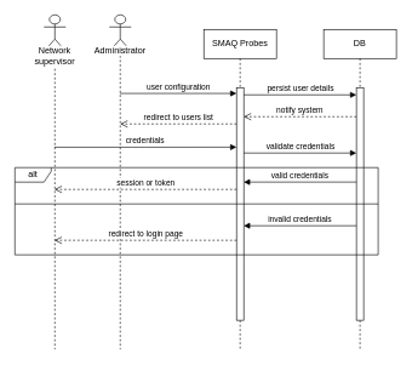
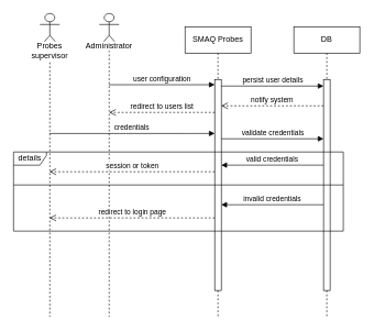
  <mxCell id="0" />
  <mxCell id="1" parent="0" />
  <mxCell id="2" value="SMAQ Probes" style="shape=umlLifeline;perimeter=lifelinePerimeter;whiteSpace=wrap;html=1;container=1;collapsible=0;recursiveResize=0;outlineConnect=0;" vertex="1" parent="1"><mxGeometry x="280" y="40" width="100" height="440" as="geometry" /></mxCell>
  <mxCell id="3" value="" style="html=1;points=[];perimeter=orthogonalPerimeter;" vertex="1" parent="2"><mxGeometry x="45" y="80" width="10" height="320" as="geometry" /></mxCell>
  <mxCell id="4" value="DB" style="shape=umlLifeline;perimeter=lifelinePerimeter;whiteSpace=wrap;html=1;container=1;collapsible=0;recursiveResize=0;outlineConnect=0;" vertex="1" parent="1"><mxGeometry x="445" y="40" width="100" height="440" as="geometry" /></mxCell>
  <mxCell id="5" value="" style="html=1;points=[];perimeter=orthogonalPerimeter;" vertex="1" parent="4"><mxGeometry x="45" y="80" width="10" height="320" as="geometry" /></mxCell>
  <mxCell id="6" value="Administrator" style="shape=umlLifeline;participant=umlActor;perimeter=lifelinePerimeter;whiteSpace=wrap;html=1;container=1;collapsible=0;recursiveResize=0;verticalAlign=top;spacingTop=36;labelBackgroundColor=#ffffff;outlineConnect=0;size=50;" vertex="1" parent="1"><mxGeometry x="150" y="20" width="30" height="460" as="geometry" /></mxCell>
  <mxCell id="7" value="user configuration" style="html=1;verticalAlign=bottom;endArrow=block;entryX=0;entryY=0.025;entryDx=0;entryDy=0;entryPerimeter=0;" edge="1" parent="1" source="6" target="3"><mxGeometry width="80" relative="1" as="geometry"><mxPoint x="170" y="128" as="sourcePoint" /><mxPoint x="320" y="127" as="targetPoint" /><Array as="points"><mxPoint x="270" y="128" /></Array></mxGeometry></mxCell>
  <mxCell id="8" value="validate credentials" style="html=1;verticalAlign=bottom;endArrow=block;" edge="1" parent="1"><mxGeometry width="80" relative="1" as="geometry"><mxPoint x="335" y="210" as="sourcePoint" /><mxPoint x="490" y="210" as="targetPoint" /></mxGeometry></mxCell>
- <mxCell id="9" value="Network supervisor" style="shape=umlLifeline;participant=umlActor;perimeter=lifelinePerimeter;whiteSpace=wrap;html=1;container=1;collapsible=0;recursiveResize=0;verticalAlign=top;spacingTop=36;labelBackgroundColor=#ffffff;outlineConnect=0;size=50;" vertex="1" parent="1"><mxGeometry x="60" y="20" width="30" height="460" as="geometry" /></mxCell>
+ <mxCell id="9" value="Probes supervisor" style="shape=umlLifeline;participant=umlActor;perimeter=lifelinePerimeter;whiteSpace=wrap;html=1;container=1;collapsible=0;recursiveResize=0;verticalAlign=top;spacingTop=36;labelBackgroundColor=#ffffff;outlineConnect=0;size=50;" vertex="1" parent="1"><mxGeometry x="60" y="20" width="30" height="460" as="geometry" /></mxCell>
  <mxCell id="10" value="persist user details" style="html=1;verticalAlign=bottom;endArrow=block;" edge="1" parent="1"><mxGeometry width="80" relative="1" as="geometry"><mxPoint x="335" y="130" as="sourcePoint" /><mxPoint x="490" y="130" as="targetPoint" /></mxGeometry></mxCell>
  <mxCell id="11" value="notify system" style="html=1;verticalAlign=bottom;endArrow=open;dashed=1;endSize=8;exitX=0;exitY=0.154;exitDx=0;exitDy=0;exitPerimeter=0;" edge="1" parent="1"><mxGeometry relative="1" as="geometry"><mxPoint x="490" y="160" as="sourcePoint" /><mxPoint x="335" y="160" as="targetPoint" /><Array as="points" /></mxGeometry></mxCell>
  <mxCell id="12" value="credentials" style="html=1;verticalAlign=bottom;endArrow=block;entryX=0;entryY=0.256;entryDx=0;entryDy=0;entryPerimeter=0;" edge="1" parent="1" source="9" target="3"><mxGeometry width="80" relative="1" as="geometry"><mxPoint x="80" y="278" as="sourcePoint" /><mxPoint x="130" y="420" as="targetPoint" /><Array as="points"><mxPoint x="190" y="202" /></Array></mxGeometry></mxCell>
  <mxCell id="13" value="valid credentials" style="html=1;verticalAlign=bottom;endArrow=block;entryX=1;entryY=0.406;entryDx=0;entryDy=0;entryPerimeter=0;exitX=0;exitY=0.406;exitDx=0;exitDy=0;exitPerimeter=0;" edge="1" parent="1" source="5" target="3"><mxGeometry width="80" relative="1" as="geometry"><mxPoint x="490" y="310" as="sourcePoint" /><mxPoint x="340" y="310" as="targetPoint" /></mxGeometry></mxCell>
  <mxCell id="14" value="redirect to users list" style="html=1;verticalAlign=bottom;endArrow=open;dashed=1;endSize=8;exitX=0;exitY=0.154;exitDx=0;exitDy=0;exitPerimeter=0;" edge="1" parent="1"><mxGeometry relative="1" as="geometry"><mxPoint x="325" y="170" as="sourcePoint" /><mxPoint x="165" y="170" as="targetPoint" /><Array as="points" /></mxGeometry></mxCell>
  <mxCell id="15" value="session or token" style="html=1;verticalAlign=bottom;endArrow=open;dashed=1;endSize=8;exitX=0;exitY=0.154;exitDx=0;exitDy=0;exitPerimeter=0;" edge="1" parent="1" target="9"><mxGeometry relative="1" as="geometry"><mxPoint x="325" y="260" as="sourcePoint" /><mxPoint x="165" y="260" as="targetPoint" /><Array as="points" /></mxGeometry></mxCell>
  <mxCell id="16" value="invalid credentials" style="html=1;verticalAlign=bottom;endArrow=block;entryX=1;entryY=0.406;entryDx=0;entryDy=0;entryPerimeter=0;exitX=0;exitY=0.406;exitDx=0;exitDy=0;exitPerimeter=0;" edge="1" parent="1"><mxGeometry width="80" relative="1" as="geometry"><mxPoint x="490" y="310" as="sourcePoint" /><mxPoint x="335" y="310" as="targetPoint" /></mxGeometry></mxCell>
  <mxCell id="17" value="redirect to login page" style="html=1;verticalAlign=bottom;endArrow=open;dashed=1;endSize=8;exitX=0;exitY=0.154;exitDx=0;exitDy=0;exitPerimeter=0;" edge="1" parent="1"><mxGeometry relative="1" as="geometry"><mxPoint x="325" y="330" as="sourcePoint" /><mxPoint x="74.5" y="330" as="targetPoint" /><Array as="points" /></mxGeometry></mxCell>
- <mxCell id="18" value="alt" style="shape=umlFrame;whiteSpace=wrap;html=1;width=50;height=20;" vertex="1" parent="1"><mxGeometry x="20" y="230" width="500" height="120" as="geometry" /></mxCell>
+ <mxCell id="18" value="details" style="shape=umlFrame;whiteSpace=wrap;html=1;width=50;height=20;" vertex="1" parent="1"><mxGeometry x="20" y="230" width="500" height="120" as="geometry" /></mxCell>
  <mxCell id="19" value="" style="line;strokeWidth=1;fillColor=none;align=left;verticalAlign=middle;spacingTop=-1;spacingLeft=3;spacingRight=3;rotatable=0;labelPosition=right;points=[];portConstraint=eastwest;" vertex="1" parent="1"><mxGeometry x="20" y="276" width="500" height="8" as="geometry" /></mxCell>
